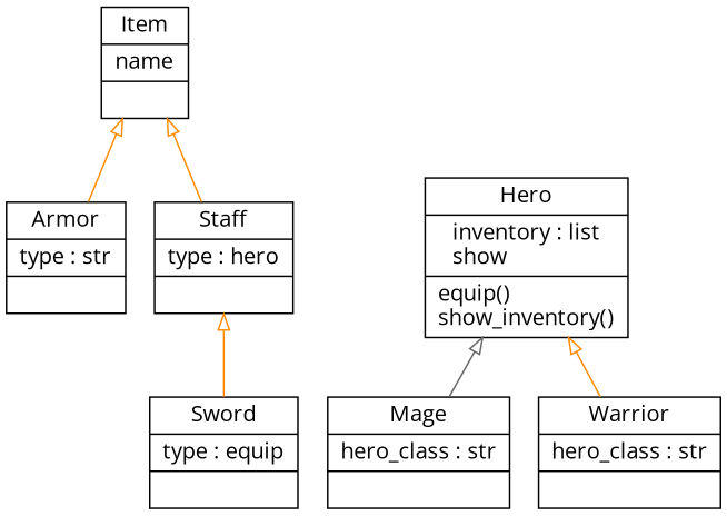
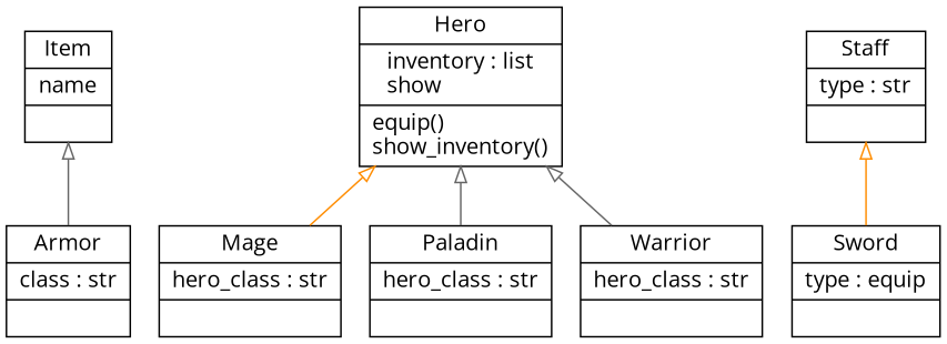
  digraph {
    fontname="Open Sans"
    rankdir=BT
    node [color=black fontcolor=black fontname="Open Sans" shape=record style=solid]
    edge [arrowhead=empty arrowtail=none color=darkorange fontname="Open Sans"]
-   n1 [label=<{Armor|type : str<br ALIGN="LEFT"/>|}>]
+   n1 [label=<{Armor|class : str<br ALIGN="LEFT"/>|}>]
    n2 [label=<{Item|name<br ALIGN="LEFT"/>|}>]
    n3 [label=<{Hero|inventory : list<br ALIGN="LEFT"/>show<br ALIGN="LEFT"/>|equip()<br ALIGN="LEFT"/>show_inventory()<br ALIGN="LEFT"/>}>]
    n4 [label=<{Mage|hero_class : str<br ALIGN="LEFT"/>|}>]
-   n6 [label=<{Staff|type : hero<br ALIGN="LEFT"/>|}>]
+   n5 [label=<{Paladin|hero_class : str<br ALIGN="LEFT"/>|}>]
+   n6 [label=<{Staff|type : str<br ALIGN="LEFT"/>|}>]
    n7 [label=<{Sword|type : equip<br ALIGN="LEFT"/>|}>]
    n8 [label=<{Warrior|hero_class : str<br ALIGN="LEFT"/>|}>]
-   n1 -> n2
-   n4 -> n3 [color=gray40]
-   n6 -> n2
+   n1 -> n2 [color=gray40]
+   n4 -> n3
+   n5 -> n3 [color=gray40]
    n7 -> n6
-   n8 -> n3
+   n8 -> n3 [color=gray40]
  }
